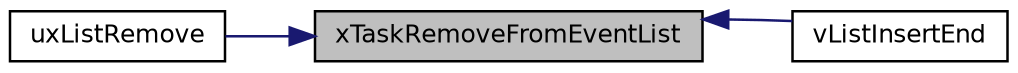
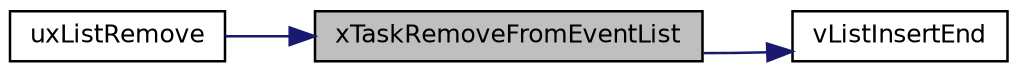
  digraph {
    rankdir=LR
    node [color=black fillcolor=white fontname=Helvetica fontsize=10 shape=record style=filled]
    edge [color=midnightblue fontname=Helvetica fontsize=10 labelfontname=Helvetica labelfontsize=10 style=solid]
    n1 [fillcolor=grey75 fontcolor=black height=0.2 label=xTaskRemoveFromEventList width=0.4]
    n2 [height=0.2 label=vListInsertEnd width=0.4]
    n3 [height=0.2 label=uxListRemove width=0.4]
-   n2 -> n1
+   n1 -> n2
    n3 -> n1
  }
